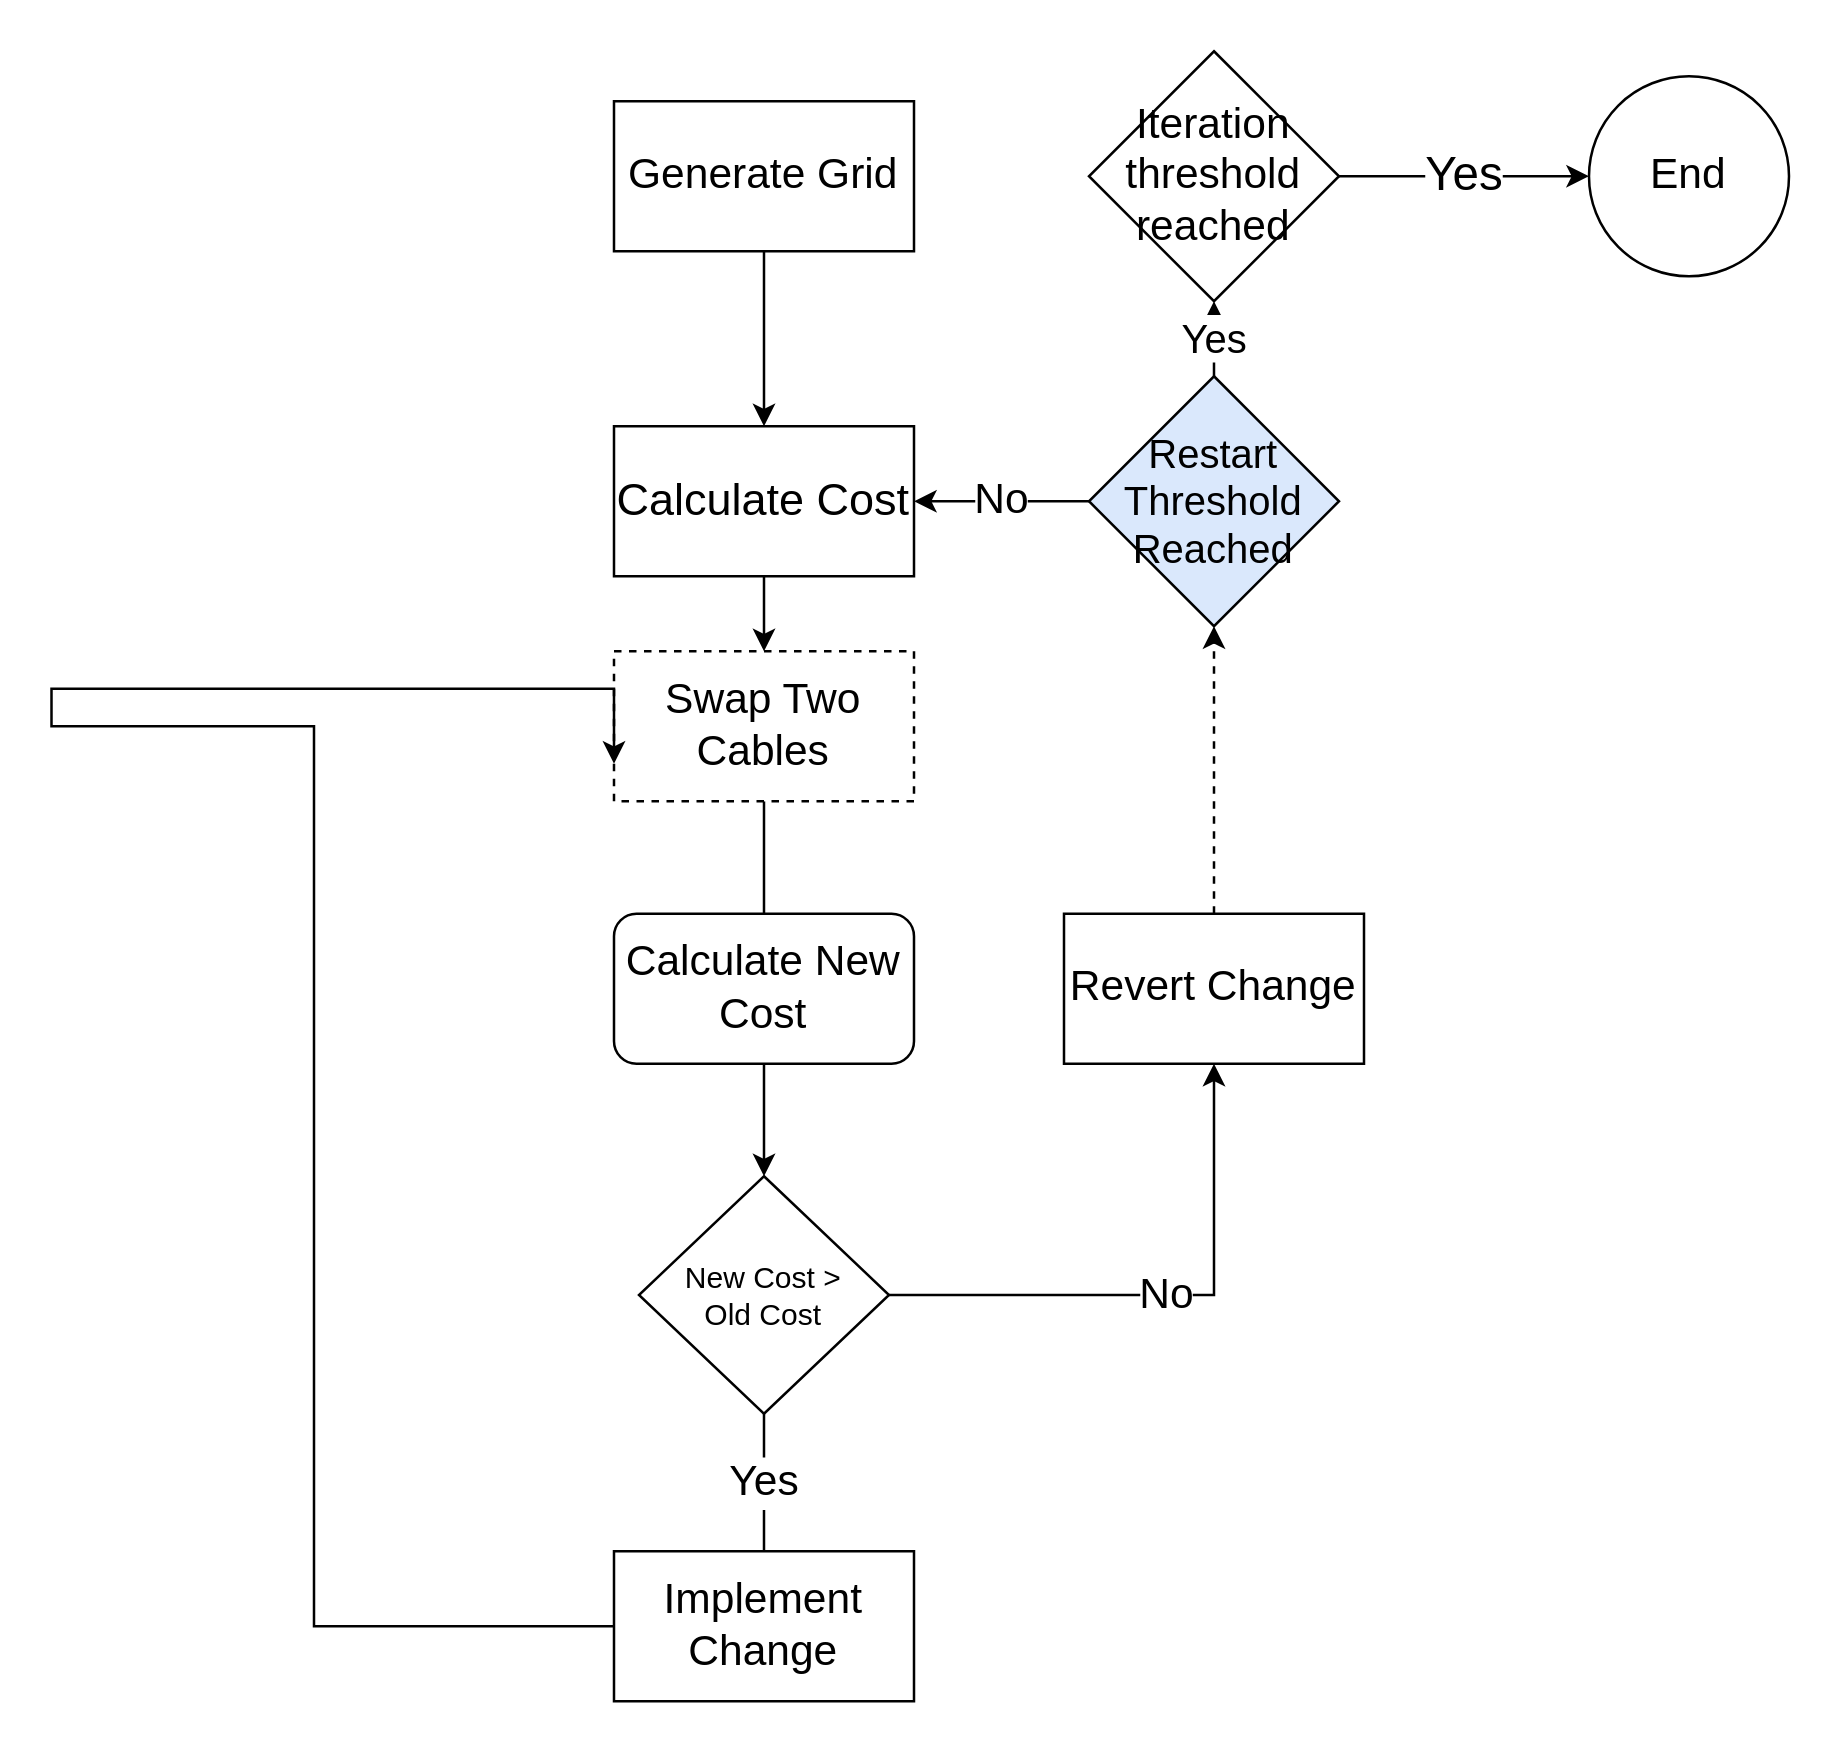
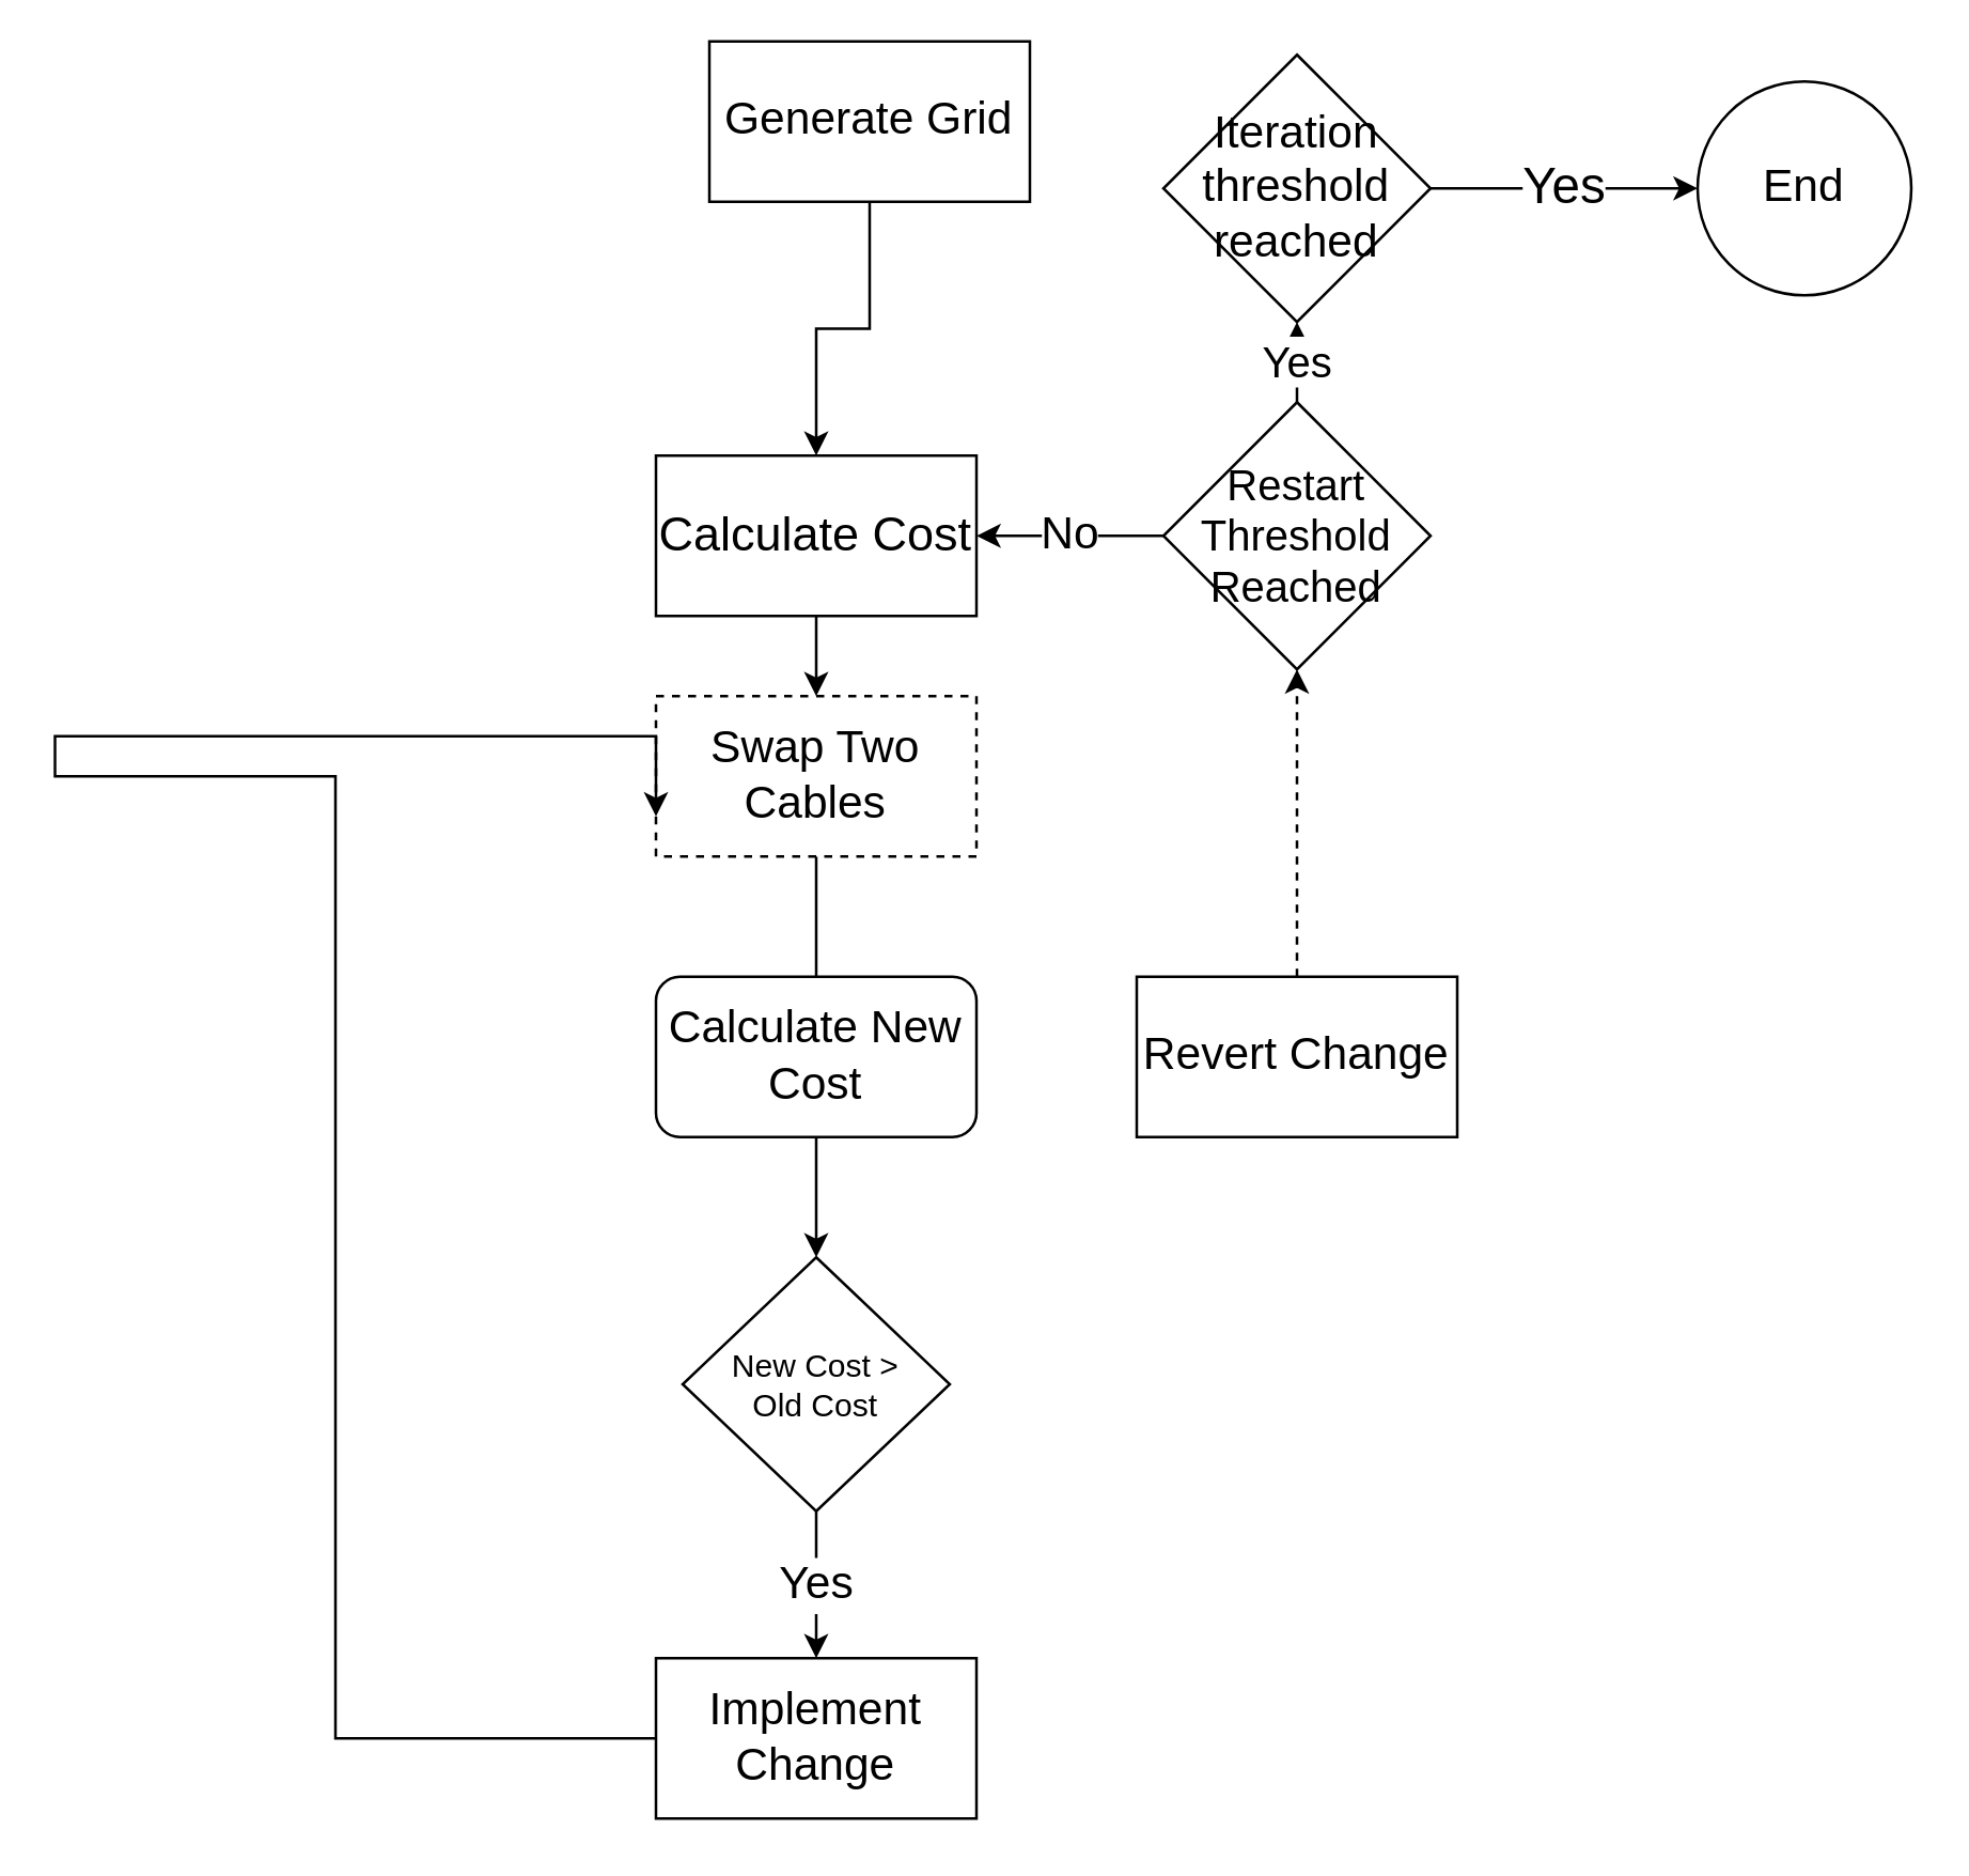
  <mxCell id="0" />
  <mxCell id="1" parent="0" />
  <mxCell id="2" style="edgeStyle=orthogonalEdgeStyle;rounded=0;orthogonalLoop=1;jettySize=auto;html=1;fontSize=16;" parent="1" source="3" target="7" edge="1"><mxGeometry relative="1" as="geometry" /></mxCell>
- <mxCell id="3" value="&lt;font style=&quot;font-size: 17px;&quot;&gt;Generate Grid&lt;/font&gt;" style="rounded=0;whiteSpace=wrap;html=1;" parent="1" vertex="1"><mxGeometry x="245" y="40" width="120" height="60" as="geometry" /></mxCell>
+ <mxCell id="3" value="&lt;font style=&quot;font-size: 17px;&quot;&gt;Generate Grid&lt;/font&gt;" style="rounded=0;whiteSpace=wrap;html=1;" parent="1" vertex="1"><mxGeometry x="265" y="15" width="120" height="60" as="geometry" /></mxCell>
  <mxCell id="4" style="edgeStyle=orthogonalEdgeStyle;rounded=0;orthogonalLoop=1;jettySize=auto;html=1;fontSize=13;endArrow=none;" parent="1" source="5" target="9" edge="1"><mxGeometry relative="1" as="geometry" /></mxCell>
  <mxCell id="5" value="&lt;font style=&quot;font-size: 17px;&quot;&gt;Swap Two Cables&lt;/font&gt;" style="rounded=0;whiteSpace=wrap;html=1;dashed=1;" parent="1" vertex="1"><mxGeometry x="245" y="260" width="120" height="60" as="geometry" /></mxCell>
  <mxCell id="6" style="edgeStyle=orthogonalEdgeStyle;rounded=0;orthogonalLoop=1;jettySize=auto;html=1;fontSize=16;" parent="1" source="7" target="5" edge="1"><mxGeometry relative="1" as="geometry" /></mxCell>
  <mxCell id="7" value="&lt;font style=&quot;font-size: 18px;&quot;&gt;Calculate Cost&lt;/font&gt;" style="rounded=0;whiteSpace=wrap;html=1;" parent="1" vertex="1"><mxGeometry x="245" y="170" width="120" height="60" as="geometry" /></mxCell>
  <mxCell id="8" style="edgeStyle=orthogonalEdgeStyle;rounded=0;orthogonalLoop=1;jettySize=auto;html=1;fontSize=13;" parent="1" source="9" target="12" edge="1"><mxGeometry relative="1" as="geometry" /></mxCell>
  <mxCell id="9" value="&lt;font style=&quot;font-size: 17px;&quot;&gt;Calculate New Cost&lt;/font&gt;" style="whiteSpace=wrap;html=1;rounded=1;" parent="1" vertex="1"><mxGeometry x="245" y="365" width="120" height="60" as="geometry" /></mxCell>
- <mxCell id="10" value="&lt;font style=&quot;font-size: 17px;&quot;&gt;Yes&lt;/font&gt;" style="edgeStyle=orthogonalEdgeStyle;rounded=0;orthogonalLoop=1;jettySize=auto;html=1;entryX=0.5;entryY=0;entryDx=0;entryDy=0;endArrow=none;" parent="1" source="12" target="14" edge="1"><mxGeometry relative="1" as="geometry" /></mxCell>
- <mxCell id="11" value="No" style="edgeStyle=orthogonalEdgeStyle;rounded=0;orthogonalLoop=1;jettySize=auto;html=1;exitX=1;exitY=0.5;exitDx=0;exitDy=0;entryX=0.5;entryY=1;entryDx=0;entryDy=0;fontSize=17;" parent="1" source="12" target="16" edge="1"><mxGeometry relative="1" as="geometry" /></mxCell>
+ <mxCell id="10" value="&lt;font style=&quot;font-size: 17px;&quot;&gt;Yes&lt;/font&gt;" style="edgeStyle=orthogonalEdgeStyle;rounded=0;orthogonalLoop=1;jettySize=auto;html=1;entryX=0.5;entryY=0;entryDx=0;entryDy=0;" parent="1" source="12" target="14" edge="1"><mxGeometry relative="1" as="geometry" /></mxCell>
  <mxCell id="12" value="&lt;div&gt;New Cost &amp;gt;&lt;/div&gt;&lt;div&gt;Old Cost&lt;br&gt;&lt;/div&gt;" style="rhombus;whiteSpace=wrap;html=1;" parent="1" vertex="1"><mxGeometry x="255" y="470" width="100" height="95" as="geometry" /></mxCell>
  <mxCell id="13" style="edgeStyle=orthogonalEdgeStyle;rounded=0;orthogonalLoop=1;jettySize=auto;html=1;fontSize=16;entryX=0;entryY=0.75;entryDx=0;entryDy=0;" parent="1" source="14" edge="1" target="5"><mxGeometry relative="1" as="geometry"><Array as="points"><mxPoint x="125" y="650" /><mxPoint x="125" y="290" /><mxPoint x="20" y="290" /><mxPoint x="20" y="275" /><mxPoint x="245" y="275" /></Array><mxPoint x="20" y="140" as="targetPoint" /></mxGeometry></mxCell>
  <mxCell id="14" value="&lt;font style=&quot;font-size: 17px;&quot;&gt;Implement Change&lt;/font&gt;" style="rounded=0;whiteSpace=wrap;html=1;" parent="1" vertex="1"><mxGeometry x="245" y="620" width="120" height="60" as="geometry" /></mxCell>
  <mxCell id="15" style="edgeStyle=orthogonalEdgeStyle;rounded=0;orthogonalLoop=1;jettySize=auto;html=1;fontSize=17;dashed=1;" parent="1" source="16" target="19" edge="1"><mxGeometry relative="1" as="geometry" /></mxCell>
  <mxCell id="16" value="&lt;font style=&quot;font-size: 17px;&quot;&gt;Revert Change&lt;br&gt;&lt;/font&gt;" style="rounded=0;whiteSpace=wrap;html=1;" parent="1" vertex="1"><mxGeometry x="425" y="365" width="120" height="60" as="geometry" /></mxCell>
  <mxCell id="17" value="No" style="edgeStyle=orthogonalEdgeStyle;rounded=0;orthogonalLoop=1;jettySize=auto;html=1;entryX=1;entryY=0.5;entryDx=0;entryDy=0;fontSize=17;" parent="1" source="19" target="7" edge="1"><mxGeometry relative="1" as="geometry" /></mxCell>
  <mxCell id="18" value="Yes" style="edgeStyle=orthogonalEdgeStyle;rounded=0;orthogonalLoop=1;jettySize=auto;html=1;fontSize=16;" parent="1" source="19" target="22" edge="1"><mxGeometry relative="1" as="geometry" /></mxCell>
- <mxCell id="19" value="&lt;div style=&quot;font-size: 16px;&quot;&gt;&lt;font style=&quot;font-size: 16px;&quot;&gt;Restart&lt;/font&gt;&lt;/div&gt;&lt;div style=&quot;font-size: 16px;&quot;&gt;&lt;font style=&quot;font-size: 16px;&quot;&gt;Threshold&lt;/font&gt;&lt;/div&gt;&lt;div style=&quot;font-size: 16px;&quot;&gt;&lt;font style=&quot;font-size: 16px;&quot;&gt;Reached&lt;br&gt;&lt;/font&gt;&lt;/div&gt;" style="rhombus;whiteSpace=wrap;html=1;fontSize=17;fillColor=#dae8fc;" parent="1" vertex="1"><mxGeometry x="435" y="150" width="100" height="100" as="geometry" /></mxCell>
+ <mxCell id="19" value="&lt;div style=&quot;font-size: 16px;&quot;&gt;&lt;font style=&quot;font-size: 16px;&quot;&gt;Restart&lt;/font&gt;&lt;/div&gt;&lt;div style=&quot;font-size: 16px;&quot;&gt;&lt;font style=&quot;font-size: 16px;&quot;&gt;Threshold&lt;/font&gt;&lt;/div&gt;&lt;div style=&quot;font-size: 16px;&quot;&gt;&lt;font style=&quot;font-size: 16px;&quot;&gt;Reached&lt;br&gt;&lt;/font&gt;&lt;/div&gt;" style="rhombus;whiteSpace=wrap;html=1;fontSize=17;" parent="1" vertex="1"><mxGeometry x="435" y="150" width="100" height="100" as="geometry" /></mxCell>
  <mxCell id="20" value="End" style="ellipse;whiteSpace=wrap;html=1;aspect=fixed;fontSize=17;" parent="1" vertex="1"><mxGeometry x="635" y="30" width="80" height="80" as="geometry" /></mxCell>
  <mxCell id="21" value="Yes" style="edgeStyle=orthogonalEdgeStyle;rounded=0;orthogonalLoop=1;jettySize=auto;html=1;entryX=0;entryY=0.5;entryDx=0;entryDy=0;fontSize=19;" parent="1" source="22" target="20" edge="1"><mxGeometry relative="1" as="geometry" /></mxCell>
  <mxCell id="22" value="Iteration threshold reached" style="rhombus;whiteSpace=wrap;html=1;fontSize=17;" parent="1" vertex="1"><mxGeometry x="435" y="20" width="100" height="100" as="geometry" /></mxCell>
